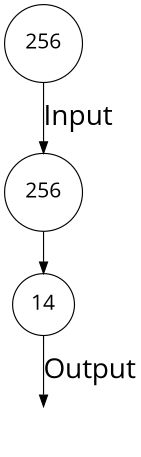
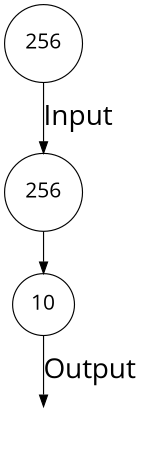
  digraph {
    rankdir=TB
    fontname="Open Sans"
    node [fontsize=18 shape=circle fontname="Open Sans"]
    edge [arrowsize=1 fontsize=24 fontname="Open Sans"]
    n1 [label=256 width=0.07]
    256 [width=0.07]
    n3 [color=white label=" " width=0.07]
-   10 [width=0.07 label=14]
+   10 [width=0.07]
    n1 -> 256 [label=Input]
    256 -> 10
    10 -> n3 [label=Output]
  }
